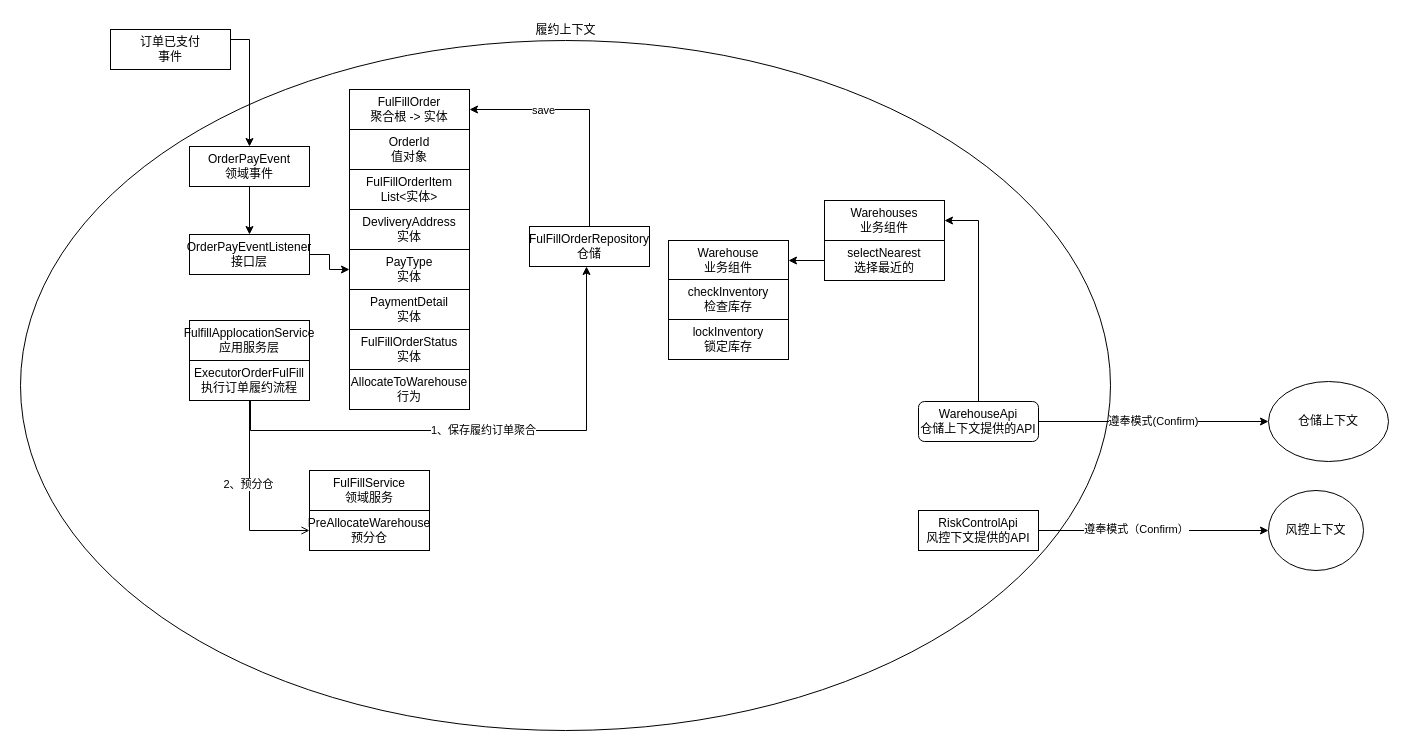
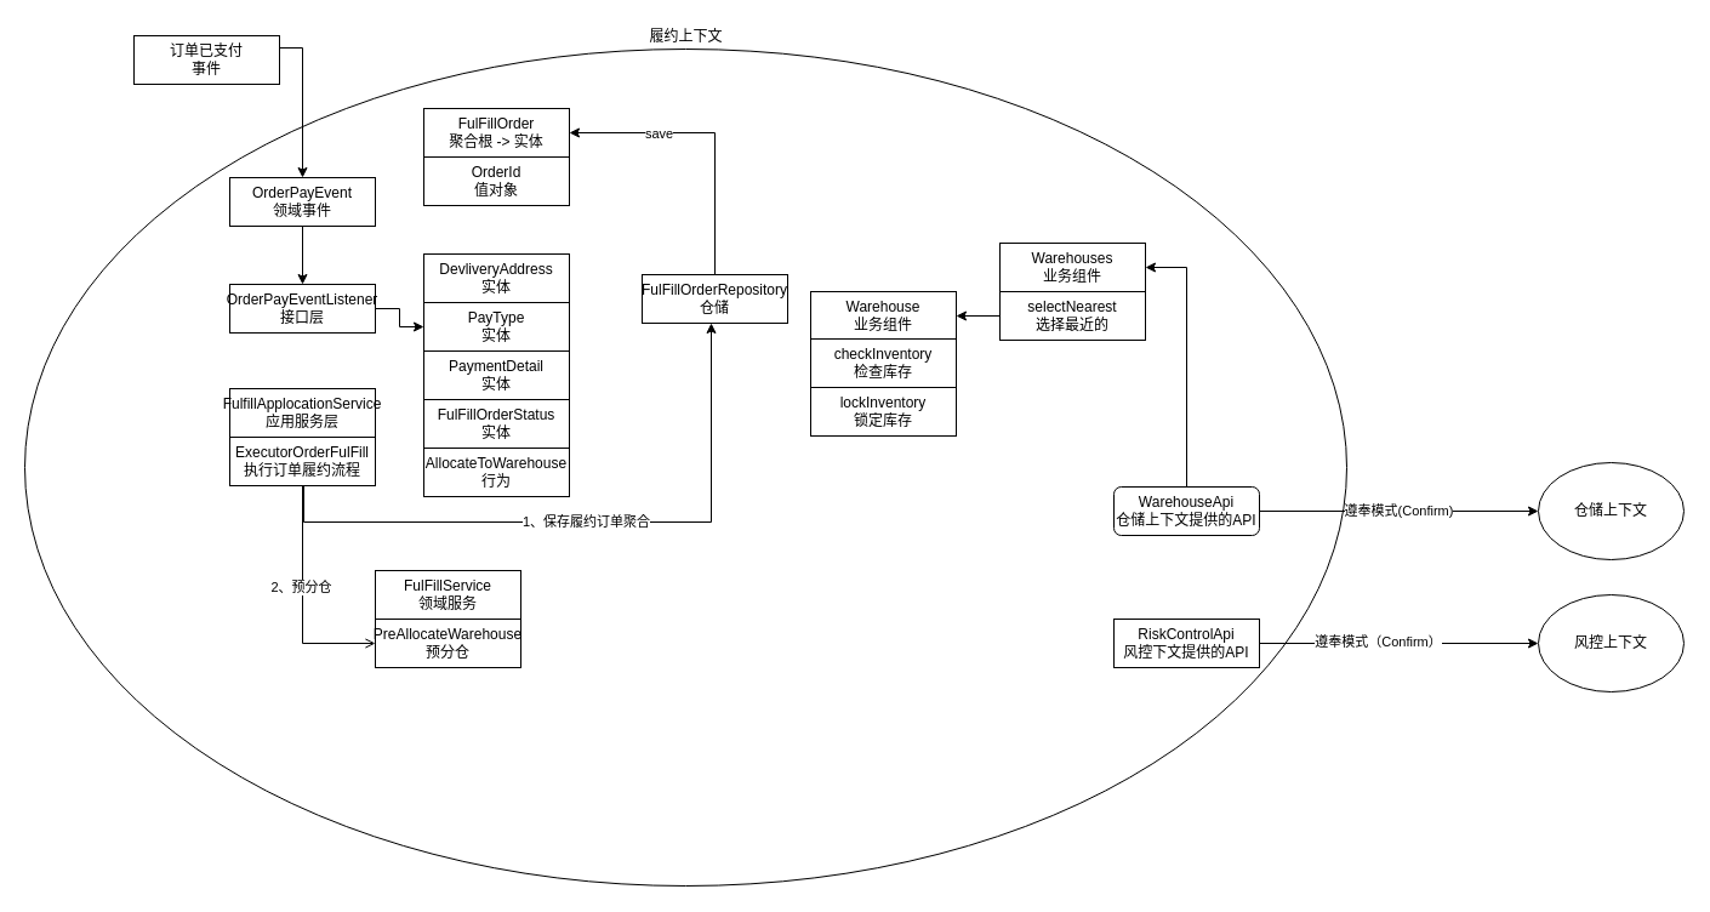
  <mxCell id="0" />
  <mxCell id="1" parent="0" />
  <mxCell id="2" value="" style="ellipse;whiteSpace=wrap;html=1;" vertex="1" parent="1"><mxGeometry x="20" y="40" width="1090" height="690" as="geometry" /></mxCell>
  <mxCell id="3" value="履约上下文" style="text;html=1;align=center;verticalAlign=middle;resizable=0;points=[];autosize=1;strokeColor=none;fillColor=none;" vertex="1" parent="1"><mxGeometry x="525" y="20" width="80" height="20" as="geometry" /></mxCell>
  <mxCell id="4" value="" style="edgeStyle=orthogonalEdgeStyle;rounded=0;orthogonalLoop=1;jettySize=auto;html=1;" edge="1" parent="1" source="5" target="7"><mxGeometry relative="1" as="geometry"><Array as="points"><mxPoint x="249" y="39" /></Array></mxGeometry></mxCell>
  <mxCell id="5" value="订单已支付&lt;br&gt;事件" style="rounded=0;whiteSpace=wrap;html=1;" vertex="1" parent="1"><mxGeometry x="110" y="29" width="120" height="40" as="geometry" /></mxCell>
  <mxCell id="6" value="" style="edgeStyle=orthogonalEdgeStyle;rounded=0;orthogonalLoop=1;jettySize=auto;html=1;" edge="1" parent="1" source="7" target="9"><mxGeometry relative="1" as="geometry" /></mxCell>
  <mxCell id="7" value="OrderPayEvent&lt;br&gt;领域事件" style="rounded=0;whiteSpace=wrap;html=1;" vertex="1" parent="1"><mxGeometry x="189" y="146" width="120" height="40" as="geometry" /></mxCell>
  <mxCell id="8" value="" style="edgeStyle=orthogonalEdgeStyle;rounded=0;orthogonalLoop=1;jettySize=auto;html=1;" edge="1" parent="1" source="9" target="19"><mxGeometry relative="1" as="geometry" /></mxCell>
  <mxCell id="9" value="OrderPayEventListener&lt;br&gt;接口层" style="rounded=0;whiteSpace=wrap;html=1;" vertex="1" parent="1"><mxGeometry x="189" y="234" width="120" height="40" as="geometry" /></mxCell>
  <mxCell id="10" value="FulfillApplocationService&lt;br&gt;应用服务层" style="rounded=0;whiteSpace=wrap;html=1;" vertex="1" parent="1"><mxGeometry x="189" y="320" width="120" height="40" as="geometry" /></mxCell>
  <mxCell id="11" value="1、保存履约订单聚合" style="edgeStyle=orthogonalEdgeStyle;rounded=0;orthogonalLoop=1;jettySize=auto;html=1;entryX=0.5;entryY=1;entryDx=0;entryDy=0;" edge="1" parent="1"><mxGeometry relative="1" as="geometry"><mxPoint x="246" y="400" as="sourcePoint" /><mxPoint x="586" y="266" as="targetPoint" /><Array as="points"><mxPoint x="250" y="400" /><mxPoint x="250" y="430" /><mxPoint x="586" y="430" /></Array></mxGeometry></mxCell>
  <mxCell id="12" style="edgeStyle=orthogonalEdgeStyle;rounded=0;orthogonalLoop=1;jettySize=auto;html=1;entryX=0;entryY=0.5;entryDx=0;entryDy=0;endArrow=open;" edge="1" parent="1" source="14" target="28"><mxGeometry relative="1" as="geometry"><Array as="points"><mxPoint x="249" y="530" /></Array></mxGeometry></mxCell>
  <mxCell id="13" value="2、预分仓" style="edgeLabel;html=1;align=center;verticalAlign=middle;resizable=0;points=[];" vertex="1" connectable="0" parent="12"><mxGeometry x="-0.126" y="-2" relative="1" as="geometry"><mxPoint as="offset" /></mxGeometry></mxCell>
  <mxCell id="14" value="ExecutorOrderFulFill&lt;br&gt;执行订单履约流程" style="rounded=0;whiteSpace=wrap;html=1;" vertex="1" parent="1"><mxGeometry x="189" y="360" width="120" height="40" as="geometry" /></mxCell>
  <mxCell id="15" value="FulFillOrder&lt;br&gt;聚合根 -&amp;gt; 实体" style="rounded=0;whiteSpace=wrap;html=1;" vertex="1" parent="1"><mxGeometry x="349" y="89" width="120" height="40" as="geometry" /></mxCell>
  <mxCell id="16" value="OrderId&lt;br&gt;值对象" style="rounded=0;whiteSpace=wrap;html=1;" vertex="1" parent="1"><mxGeometry x="349" y="129" width="120" height="40" as="geometry" /></mxCell>
- <mxCell id="17" value="FulFillOrderItem&lt;br&gt;List&amp;lt;实体&amp;gt;" style="rounded=0;whiteSpace=wrap;html=1;" vertex="1" parent="1"><mxGeometry x="349" y="169" width="120" height="40" as="geometry" /></mxCell>
  <mxCell id="18" value="DevliveryAddress&lt;br&gt;实体" style="rounded=0;whiteSpace=wrap;html=1;" vertex="1" parent="1"><mxGeometry x="349" y="209" width="120" height="40" as="geometry" /></mxCell>
  <mxCell id="19" value="PayType&lt;br&gt;实体" style="rounded=0;whiteSpace=wrap;html=1;" vertex="1" parent="1"><mxGeometry x="349" y="249" width="120" height="40" as="geometry" /></mxCell>
  <mxCell id="20" value="PaymentDetail&lt;br&gt;实体" style="rounded=0;whiteSpace=wrap;html=1;" vertex="1" parent="1"><mxGeometry x="349" y="289" width="120" height="40" as="geometry" /></mxCell>
  <mxCell id="21" value="FulFillOrderStatus&lt;br&gt;实体" style="rounded=0;whiteSpace=wrap;html=1;" vertex="1" parent="1"><mxGeometry x="349" y="329" width="120" height="40" as="geometry" /></mxCell>
  <mxCell id="22" style="edgeStyle=orthogonalEdgeStyle;rounded=0;orthogonalLoop=1;jettySize=auto;html=1;entryX=1;entryY=0.5;entryDx=0;entryDy=0;" edge="1" parent="1" source="24" target="25"><mxGeometry relative="1" as="geometry"><Array as="points"><mxPoint x="589" y="109" /></Array></mxGeometry></mxCell>
  <mxCell id="23" value="save" style="edgeLabel;html=1;align=center;verticalAlign=middle;resizable=0;points=[];" vertex="1" connectable="0" parent="22"><mxGeometry x="0.356" y="3" relative="1" as="geometry"><mxPoint x="-3" y="-3" as="offset" /></mxGeometry></mxCell>
  <mxCell id="24" value="FulFillOrderRepository&lt;br&gt;仓储" style="rounded=0;whiteSpace=wrap;html=1;" vertex="1" parent="1"><mxGeometry x="529" y="226" width="120" height="40" as="geometry" /></mxCell>
  <mxCell id="25" value="FulFillOrder&lt;br&gt;聚合根 -&amp;gt; 实体" style="rounded=0;whiteSpace=wrap;html=1;" vertex="1" parent="1"><mxGeometry x="349" y="89" width="120" height="40" as="geometry" /></mxCell>
  <mxCell id="26" value="OrderId&lt;br&gt;值对象" style="rounded=0;whiteSpace=wrap;html=1;" vertex="1" parent="1"><mxGeometry x="349" y="129" width="120" height="40" as="geometry" /></mxCell>
  <mxCell id="27" value="FulFillService&lt;br&gt;领域服务" style="rounded=0;whiteSpace=wrap;html=1;" vertex="1" parent="1"><mxGeometry x="309" y="470" width="120" height="40" as="geometry" /></mxCell>
  <mxCell id="28" value="PreAllocateWarehouse&lt;br&gt;预分仓" style="rounded=0;whiteSpace=wrap;html=1;" vertex="1" parent="1"><mxGeometry x="309" y="510" width="120" height="40" as="geometry" /></mxCell>
  <mxCell id="29" value="遵奉模式(Confirm)" style="edgeStyle=orthogonalEdgeStyle;rounded=0;orthogonalLoop=1;jettySize=auto;html=1;entryX=0;entryY=0.5;entryDx=0;entryDy=0;" edge="1" parent="1" source="31" target="32"><mxGeometry relative="1" as="geometry" /></mxCell>
  <mxCell id="30" style="edgeStyle=orthogonalEdgeStyle;rounded=0;orthogonalLoop=1;jettySize=auto;html=1;exitX=0.5;exitY=0;exitDx=0;exitDy=0;entryX=1;entryY=0.5;entryDx=0;entryDy=0;" edge="1" parent="1" source="31" target="33"><mxGeometry relative="1" as="geometry" /></mxCell>
  <mxCell id="31" value="WarehouseApi&lt;br&gt;仓储上下文提供的API" style="whiteSpace=wrap;html=1;rounded=1;" vertex="1" parent="1"><mxGeometry x="918" y="401" width="120" height="40" as="geometry" /></mxCell>
  <mxCell id="32" value="仓储上下文" style="ellipse;whiteSpace=wrap;html=1;" vertex="1" parent="1"><mxGeometry x="1268" y="381" width="120" height="80" as="geometry" /></mxCell>
  <mxCell id="33" value="Warehouses&lt;br&gt;业务组件" style="rounded=0;whiteSpace=wrap;html=1;" vertex="1" parent="1"><mxGeometry x="824" y="200" width="120" height="40" as="geometry" /></mxCell>
  <mxCell id="34" style="edgeStyle=orthogonalEdgeStyle;rounded=0;orthogonalLoop=1;jettySize=auto;html=1;exitX=0;exitY=0.5;exitDx=0;exitDy=0;entryX=1;entryY=0.5;entryDx=0;entryDy=0;" edge="1" parent="1" source="35" target="36"><mxGeometry relative="1" as="geometry" /></mxCell>
  <mxCell id="35" value="selectNearest&lt;br&gt;选择最近的" style="rounded=0;whiteSpace=wrap;html=1;" vertex="1" parent="1"><mxGeometry x="824" y="240" width="120" height="40" as="geometry" /></mxCell>
  <mxCell id="36" value="Warehouse&lt;br&gt;业务组件" style="rounded=0;whiteSpace=wrap;html=1;" vertex="1" parent="1"><mxGeometry x="668" y="240" width="120" height="40" as="geometry" /></mxCell>
  <mxCell id="37" value="checkInventory&lt;br&gt;检查库存" style="rounded=0;whiteSpace=wrap;html=1;" vertex="1" parent="1"><mxGeometry x="668" y="279" width="120" height="40" as="geometry" /></mxCell>
  <mxCell id="38" value="lockInventory&lt;br&gt;锁定库存" style="rounded=0;whiteSpace=wrap;html=1;" vertex="1" parent="1"><mxGeometry x="668" y="319" width="120" height="40" as="geometry" /></mxCell>
  <mxCell id="39" value="AllocateToWarehouse&lt;br&gt;行为" style="rounded=0;whiteSpace=wrap;html=1;" vertex="1" parent="1"><mxGeometry x="349" y="369" width="120" height="40" as="geometry" /></mxCell>
- <mxCell id="40" value="风控上下文" style="ellipse;whiteSpace=wrap;html=1;" vertex="1" parent="1"><mxGeometry x="1268" y="490" width="95" height="80" as="geometry" /></mxCell>
+ <mxCell id="40" value="风控上下文" style="ellipse;whiteSpace=wrap;html=1;" vertex="1" parent="1"><mxGeometry x="1268" y="490" width="120" height="80" as="geometry" /></mxCell>
  <mxCell id="41" style="edgeStyle=orthogonalEdgeStyle;rounded=0;orthogonalLoop=1;jettySize=auto;html=1;entryX=0;entryY=0.5;entryDx=0;entryDy=0;" edge="1" parent="1" source="43" target="40"><mxGeometry relative="1" as="geometry" /></mxCell>
  <mxCell id="42" value="遵奉模式（Confirm）" style="edgeLabel;html=1;align=center;verticalAlign=middle;resizable=0;points=[];" vertex="1" connectable="0" parent="41"><mxGeometry x="-0.154" y="2" relative="1" as="geometry"><mxPoint as="offset" /></mxGeometry></mxCell>
  <mxCell id="43" value="RiskControlApi&lt;br&gt;风控下文提供的API" style="rounded=0;whiteSpace=wrap;html=1;" vertex="1" parent="1"><mxGeometry x="918" y="510" width="120" height="40" as="geometry" /></mxCell>
